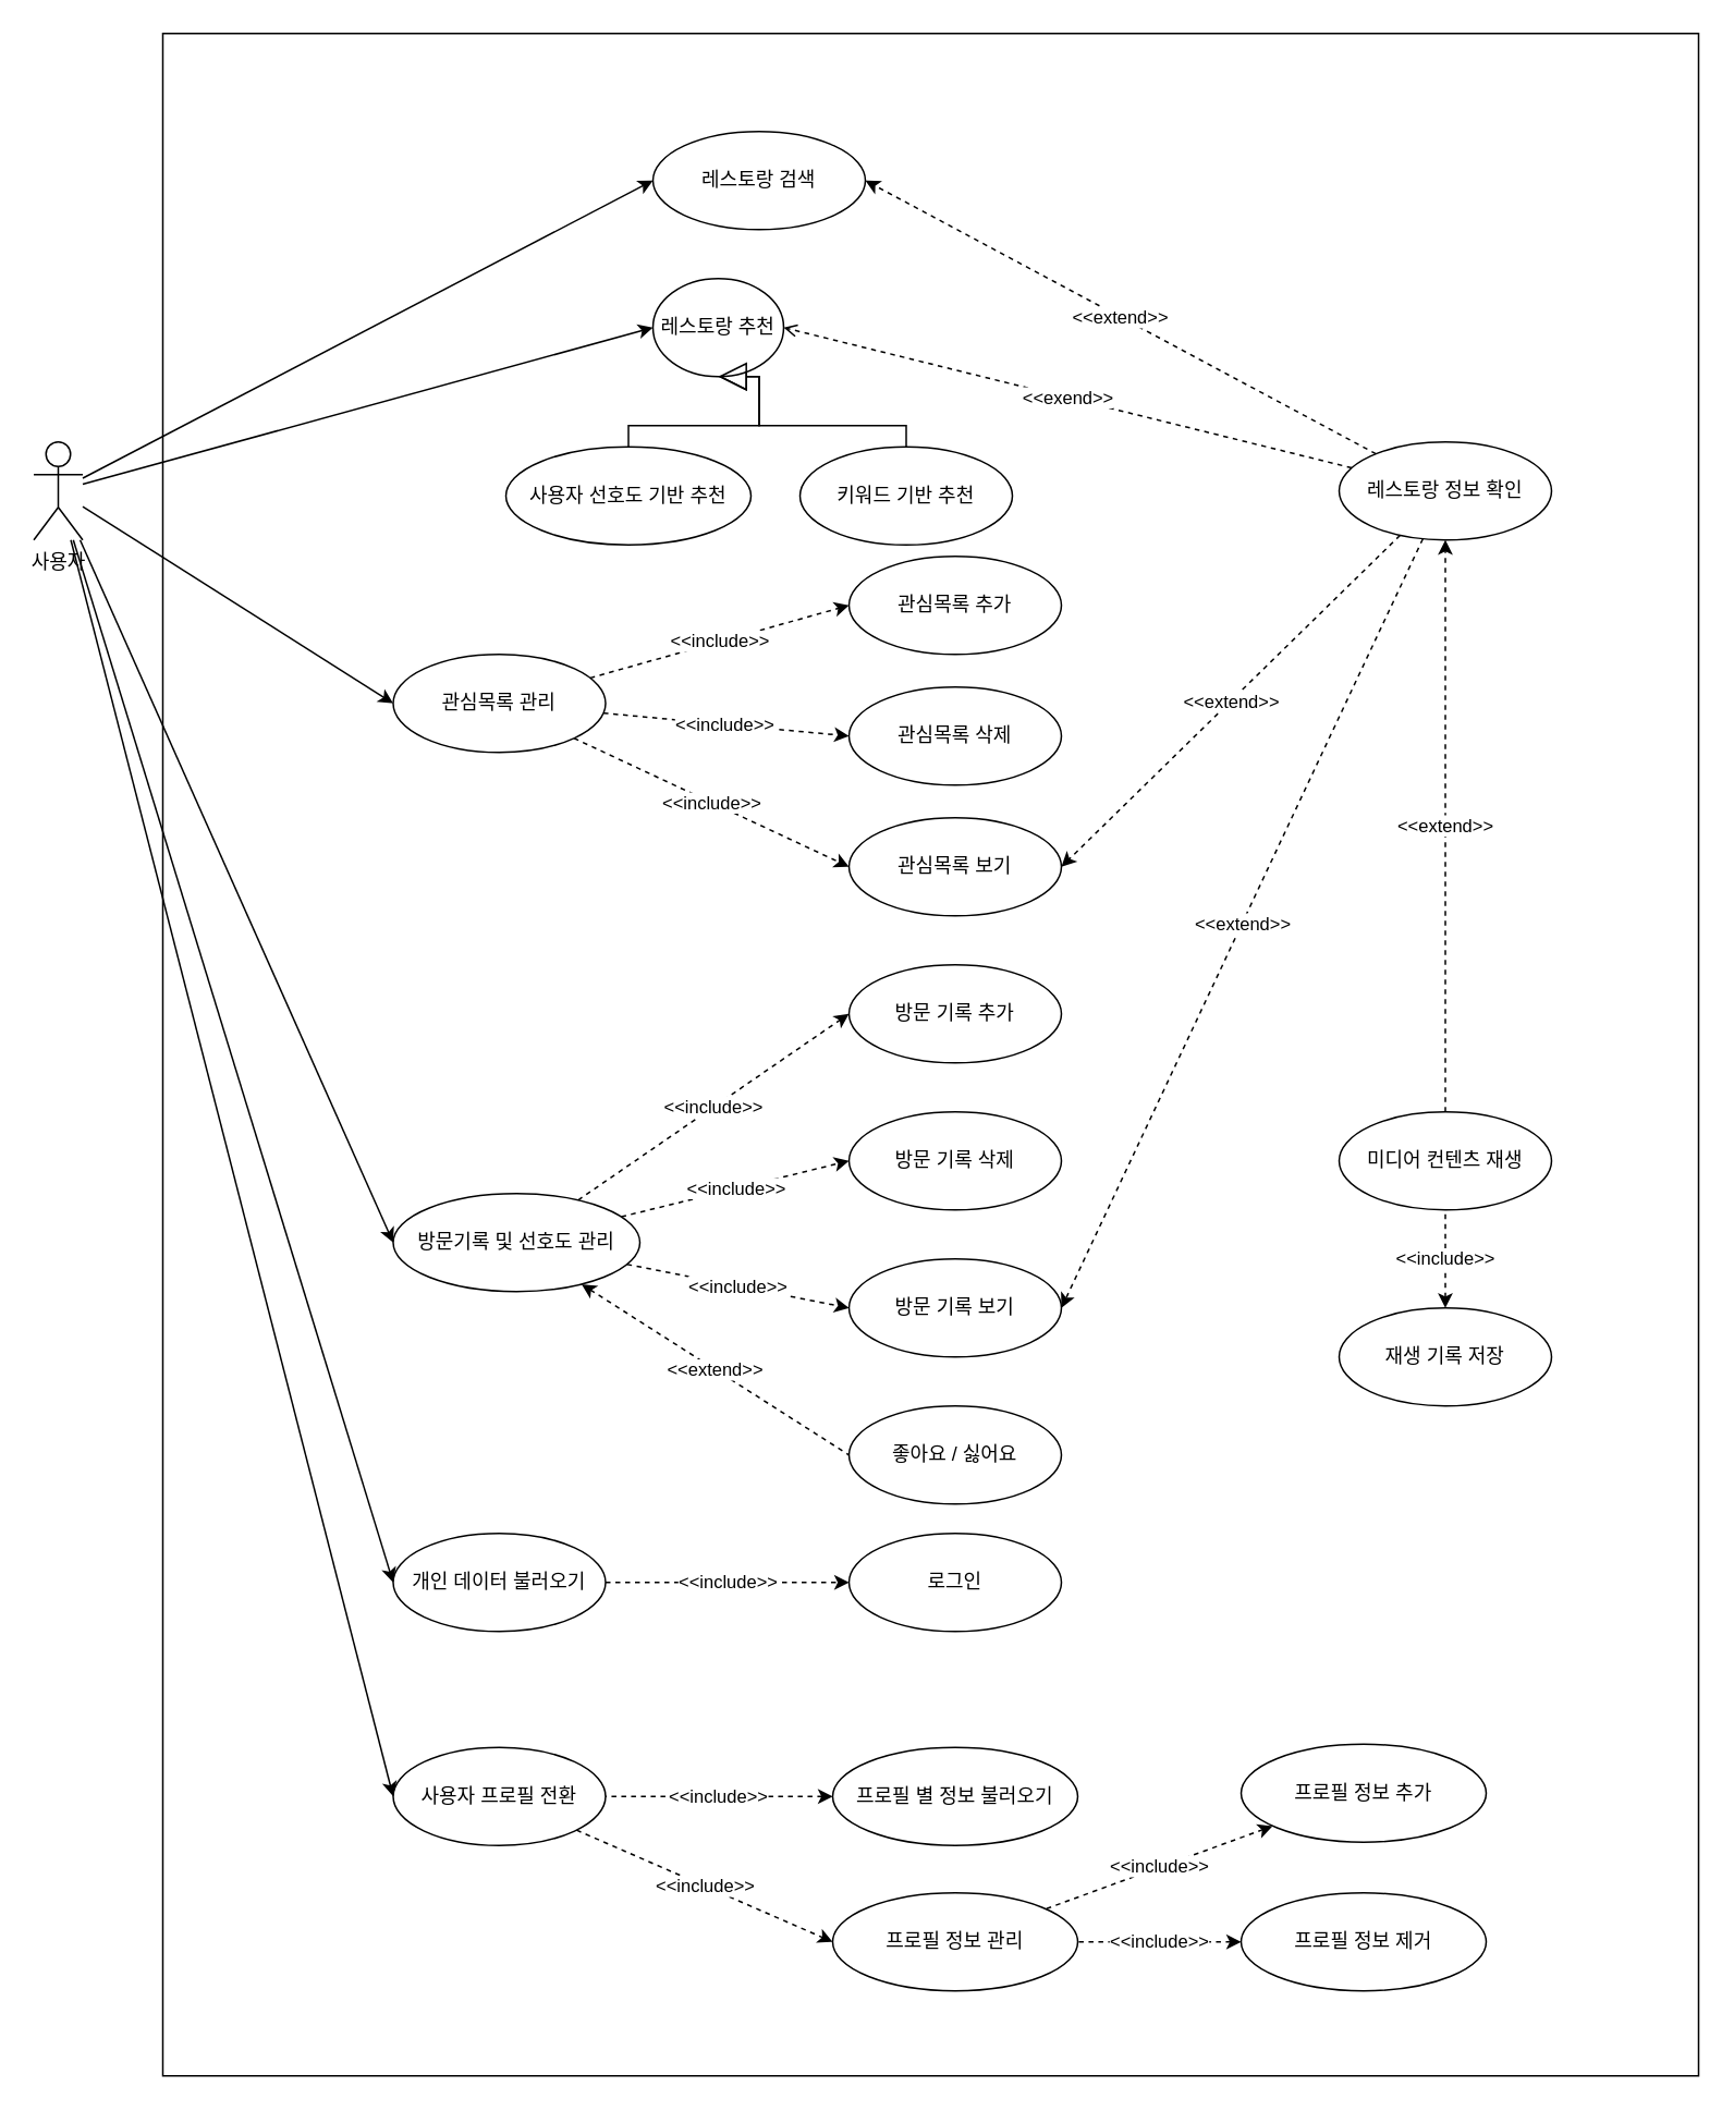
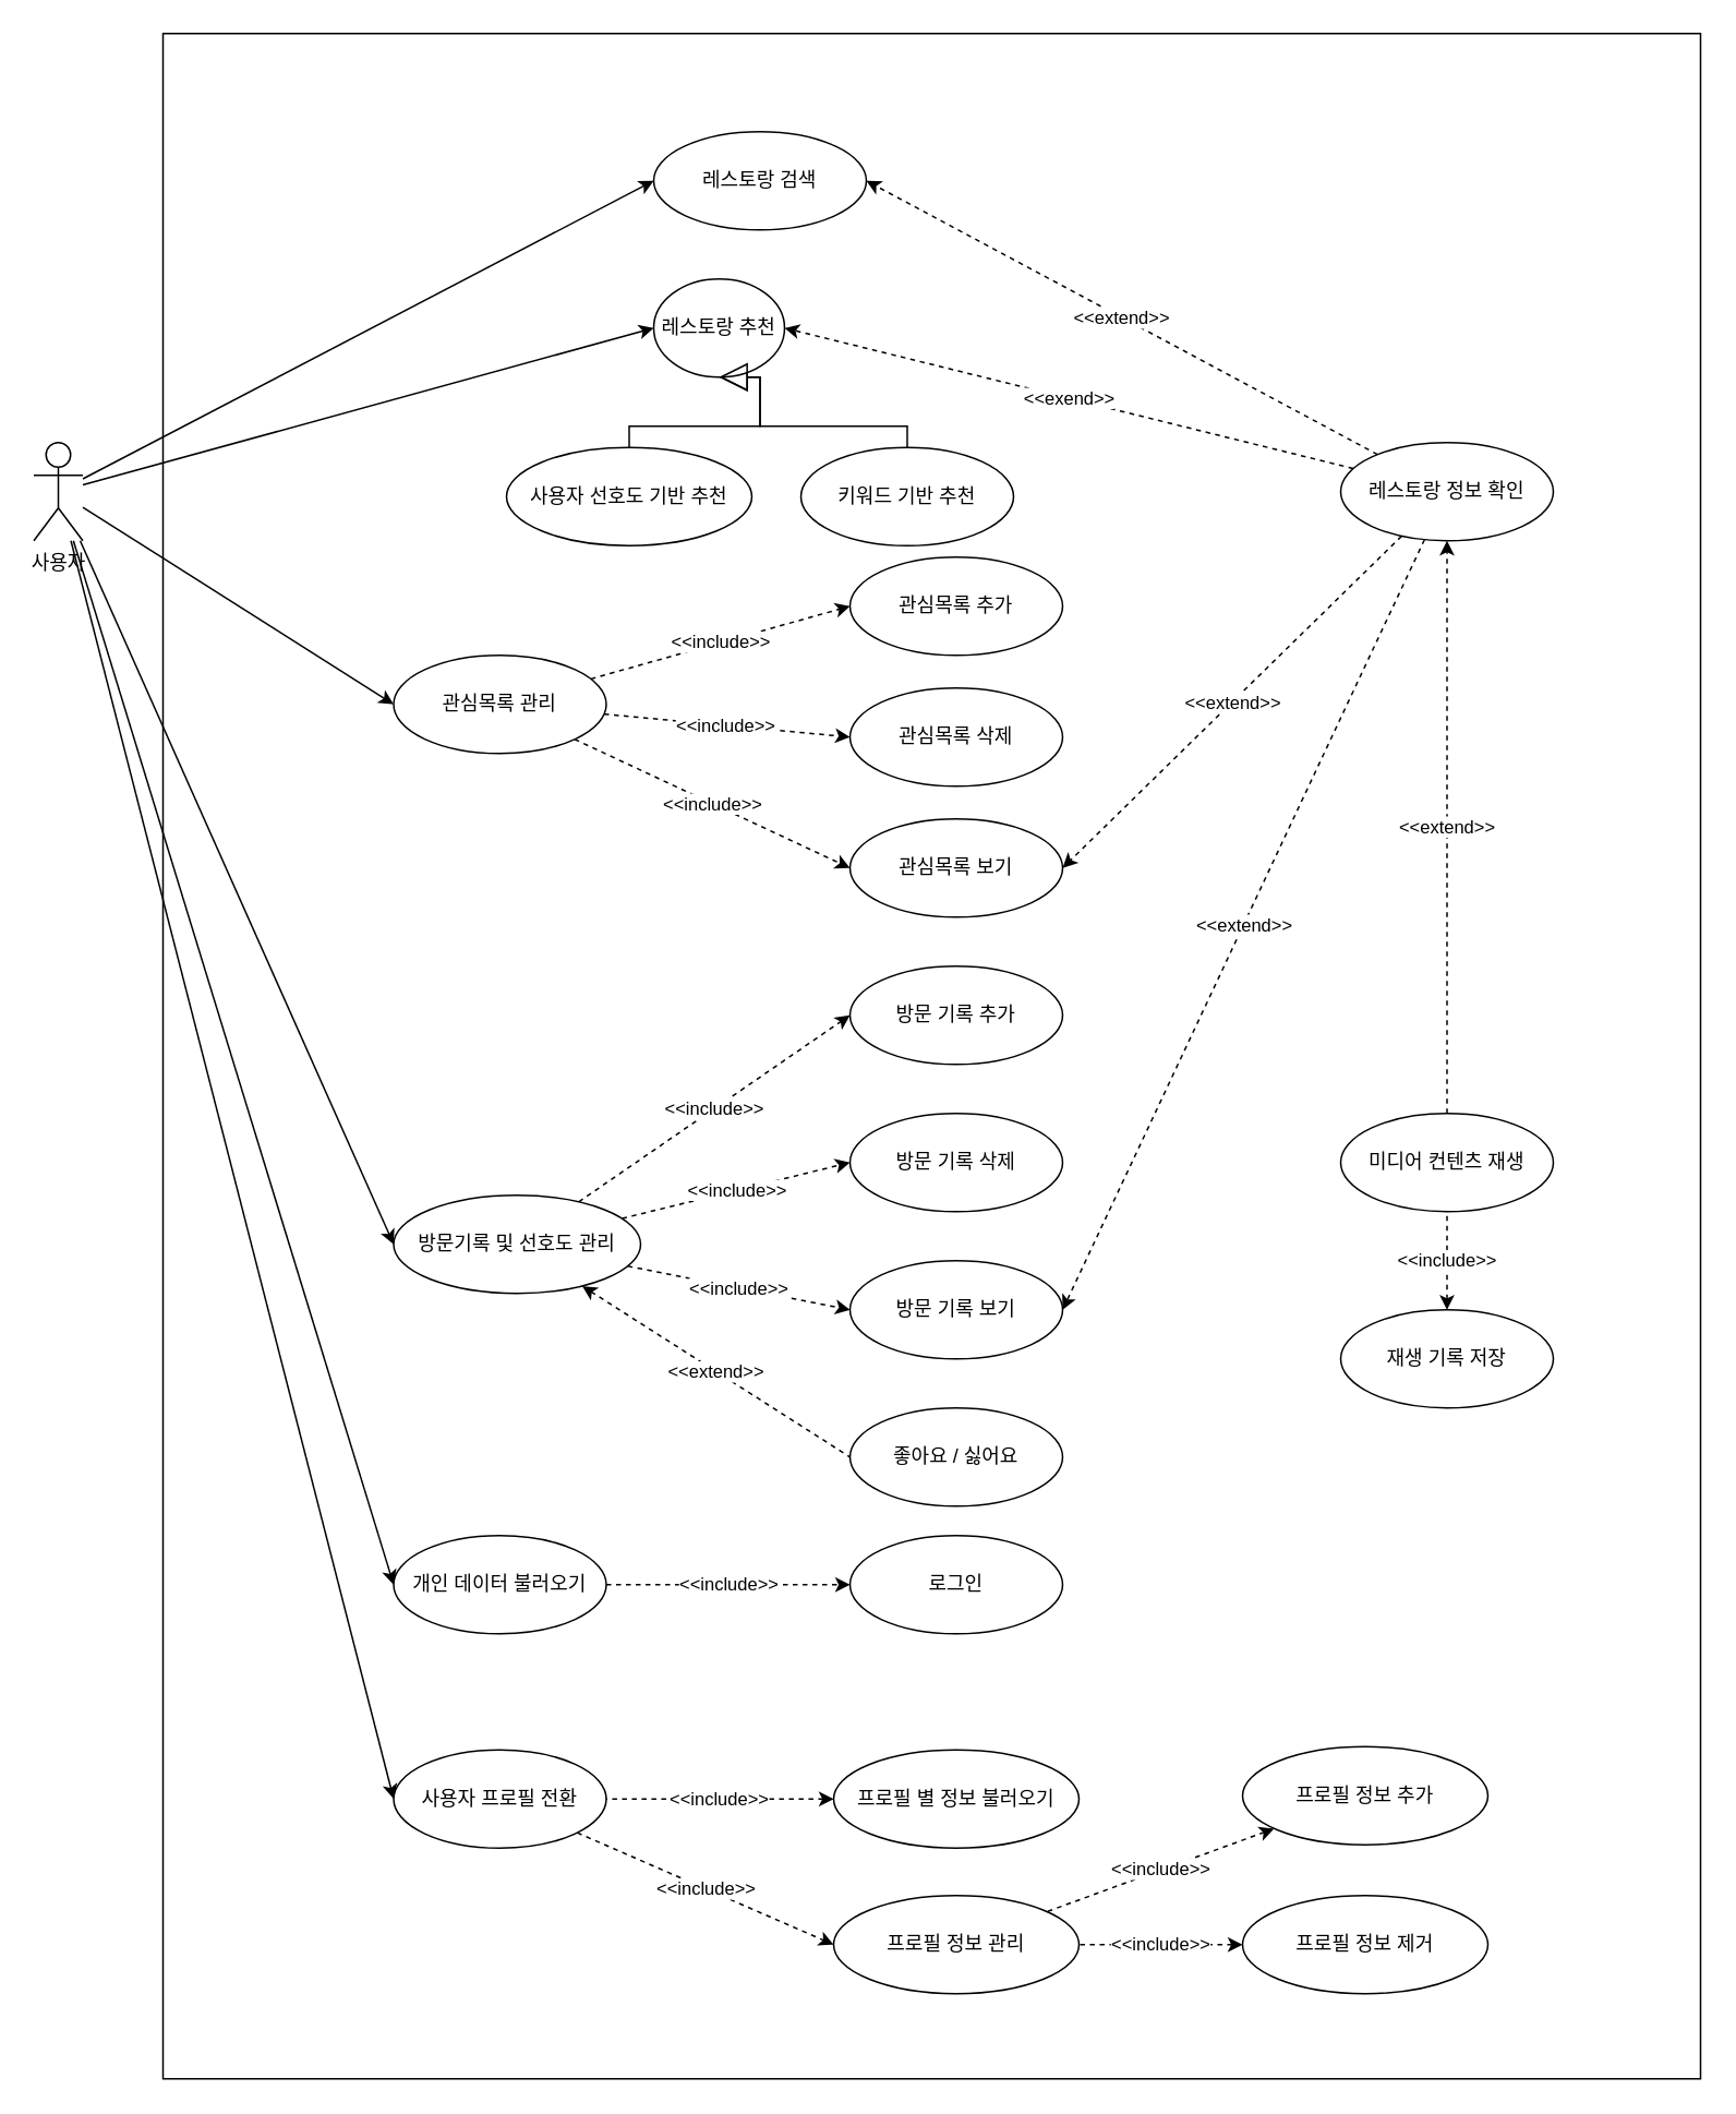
  <mxCell id="0" />
  <mxCell id="1" parent="0" />
  <mxCell id="2" value="" style="rounded=0;whiteSpace=wrap;html=1;" vertex="1" parent="1"><mxGeometry x="99" y="20" width="940" height="1250" as="geometry" /></mxCell>
  <mxCell id="3" value="레스토랑 검색" style="ellipse;whiteSpace=wrap;html=1;" vertex="1" parent="1"><mxGeometry x="399" y="80" width="130" height="60" as="geometry" /></mxCell>
  <mxCell id="4" value="&amp;lt;&amp;lt;extend&amp;gt;&amp;gt;" style="rounded=0;orthogonalLoop=1;jettySize=auto;html=1;entryX=1;entryY=0.5;entryDx=0;entryDy=0;dashed=1;" edge="1" parent="1" source="8" target="31"><mxGeometry relative="1" as="geometry" /></mxCell>
  <mxCell id="5" value="&amp;lt;&amp;lt;extend&amp;gt;&amp;gt;" style="rounded=0;orthogonalLoop=1;jettySize=auto;html=1;entryX=1;entryY=0.5;entryDx=0;entryDy=0;dashed=1;" edge="1" parent="1" source="8" target="3"><mxGeometry relative="1" as="geometry" /></mxCell>
  <mxCell id="6" value="&amp;lt;&amp;lt;extend&amp;gt;&amp;gt;" style="rounded=0;orthogonalLoop=1;jettySize=auto;html=1;entryX=1;entryY=0.5;entryDx=0;entryDy=0;dashed=1;" edge="1" parent="1" source="8" target="25"><mxGeometry relative="1" as="geometry" /></mxCell>
- <mxCell id="7" value="&amp;lt;&amp;lt;exend&amp;gt;&amp;gt;" style="rounded=0;orthogonalLoop=1;jettySize=auto;html=1;entryX=1;entryY=0.5;entryDx=0;entryDy=0;dashed=1;endArrow=open;" edge="1" parent="1" source="8" target="26"><mxGeometry relative="1" as="geometry" /></mxCell>
+ <mxCell id="7" value="&amp;lt;&amp;lt;exend&amp;gt;&amp;gt;" style="rounded=0;orthogonalLoop=1;jettySize=auto;html=1;entryX=1;entryY=0.5;entryDx=0;entryDy=0;dashed=1;" edge="1" parent="1" source="8" target="26"><mxGeometry relative="1" as="geometry" /></mxCell>
  <mxCell id="8" value="레스토랑 정보 확인" style="ellipse;whiteSpace=wrap;html=1;" vertex="1" parent="1"><mxGeometry x="819" y="270" width="130" height="60" as="geometry" /></mxCell>
  <mxCell id="9" style="edgeStyle=orthogonalEdgeStyle;rounded=0;orthogonalLoop=1;jettySize=auto;html=1;entryX=0.5;entryY=1;entryDx=0;entryDy=0;endArrow=block;endFill=0;jumpSize=15;endSize=15;" edge="1" parent="1" source="10" target="26"><mxGeometry relative="1" as="geometry"><Array as="points"><mxPoint x="554" y="260" /><mxPoint x="464" y="260" /></Array></mxGeometry></mxCell>
  <mxCell id="10" value="키워드 기반 추천" style="ellipse;whiteSpace=wrap;html=1;" vertex="1" parent="1"><mxGeometry x="489" y="273" width="130" height="60" as="geometry" /></mxCell>
  <mxCell id="11" value="&amp;lt;&amp;lt;include&amp;gt;&amp;gt;" style="rounded=0;orthogonalLoop=1;jettySize=auto;html=1;entryX=0;entryY=0.5;entryDx=0;entryDy=0;dashed=1;" edge="1" parent="1" source="14" target="23"><mxGeometry relative="1" as="geometry" /></mxCell>
  <mxCell id="12" value="&amp;lt;&amp;lt;include&amp;gt;&amp;gt;" style="rounded=0;orthogonalLoop=1;jettySize=auto;html=1;entryX=0;entryY=0.5;entryDx=0;entryDy=0;dashed=1;" edge="1" parent="1" source="14" target="24"><mxGeometry relative="1" as="geometry" /></mxCell>
  <mxCell id="13" value="&amp;lt;&amp;lt;include&amp;gt;&amp;gt;" style="rounded=0;orthogonalLoop=1;jettySize=auto;html=1;entryX=0;entryY=0.5;entryDx=0;entryDy=0;dashed=1;" edge="1" parent="1" source="14" target="25"><mxGeometry relative="1" as="geometry" /></mxCell>
  <mxCell id="14" value="관심목록 관리" style="ellipse;whiteSpace=wrap;html=1;" vertex="1" parent="1"><mxGeometry x="240" y="400" width="130" height="60" as="geometry" /></mxCell>
  <mxCell id="15" value="&amp;lt;&amp;lt;include&amp;gt;&amp;gt;" style="rounded=0;orthogonalLoop=1;jettySize=auto;html=1;entryX=0;entryY=0.5;entryDx=0;entryDy=0;dashed=1;" edge="1" parent="1" source="19" target="29"><mxGeometry relative="1" as="geometry" /></mxCell>
  <mxCell id="16" value="&amp;lt;&amp;lt;include&amp;gt;&amp;gt;" style="rounded=0;orthogonalLoop=1;jettySize=auto;html=1;entryX=0;entryY=0.5;entryDx=0;entryDy=0;dashed=1;" edge="1" parent="1" source="19" target="30"><mxGeometry relative="1" as="geometry" /></mxCell>
  <mxCell id="17" value="&amp;lt;&amp;lt;include&amp;gt;&amp;gt;" style="rounded=0;orthogonalLoop=1;jettySize=auto;html=1;entryX=0;entryY=0.5;entryDx=0;entryDy=0;dashed=1;" edge="1" parent="1" source="19" target="31"><mxGeometry x="-0.004" relative="1" as="geometry"><mxPoint as="offset" /></mxGeometry></mxCell>
  <mxCell id="18" value="&amp;lt;&amp;lt;extend&amp;gt;&amp;gt;" style="rounded=0;orthogonalLoop=1;jettySize=auto;html=1;entryX=0;entryY=0.5;entryDx=0;entryDy=0;dashed=1;startArrow=classic;startFill=1;endArrow=none;endFill=0;" edge="1" parent="1" source="19" target="32"><mxGeometry relative="1" as="geometry" /></mxCell>
  <mxCell id="19" value="방문기록 및 선호도 관리" style="ellipse;whiteSpace=wrap;html=1;" vertex="1" parent="1"><mxGeometry x="240" y="730" width="151" height="60" as="geometry" /></mxCell>
  <mxCell id="20" value="로그인" style="ellipse;whiteSpace=wrap;html=1;" vertex="1" parent="1"><mxGeometry x="519" y="938" width="130" height="60" as="geometry" /></mxCell>
  <mxCell id="21" value="&amp;lt;&amp;lt;include&amp;gt;&amp;gt;" style="rounded=0;orthogonalLoop=1;jettySize=auto;html=1;entryX=0;entryY=0.5;entryDx=0;entryDy=0;dashed=1;" edge="1" parent="1" source="22" target="49"><mxGeometry relative="1" as="geometry" /></mxCell>
  <mxCell id="22" value="사용자 프로필 전환" style="ellipse;whiteSpace=wrap;html=1;" vertex="1" parent="1"><mxGeometry x="240" y="1069" width="130" height="60" as="geometry" /></mxCell>
  <mxCell id="23" value="관심목록 추가" style="ellipse;whiteSpace=wrap;html=1;" vertex="1" parent="1"><mxGeometry x="519" y="340" width="130" height="60" as="geometry" /></mxCell>
  <mxCell id="24" value="관심목록 삭제" style="ellipse;whiteSpace=wrap;html=1;" vertex="1" parent="1"><mxGeometry x="519" y="420" width="130" height="60" as="geometry" /></mxCell>
  <mxCell id="25" value="관심목록 보기" style="ellipse;whiteSpace=wrap;html=1;" vertex="1" parent="1"><mxGeometry x="519" y="500" width="130" height="60" as="geometry" /></mxCell>
  <mxCell id="26" value="레스토랑 추천" style="ellipse;whiteSpace=wrap;html=1;" vertex="1" parent="1"><mxGeometry x="399" y="170" width="80" height="60" as="geometry" /></mxCell>
  <mxCell id="27" style="edgeStyle=orthogonalEdgeStyle;rounded=0;orthogonalLoop=1;jettySize=auto;html=1;entryX=0.5;entryY=1;entryDx=0;entryDy=0;endArrow=block;endFill=0;endSize=15;" edge="1" parent="1" source="28" target="26"><mxGeometry relative="1" as="geometry"><Array as="points"><mxPoint x="384" y="260" /><mxPoint x="464" y="260" /></Array></mxGeometry></mxCell>
  <mxCell id="28" value="사용자 선호도 기반 추천" style="ellipse;whiteSpace=wrap;html=1;" vertex="1" parent="1"><mxGeometry x="309" y="273" width="150" height="60" as="geometry" /></mxCell>
  <mxCell id="29" value="방문 기록 추가" style="ellipse;whiteSpace=wrap;html=1;" vertex="1" parent="1"><mxGeometry x="519" y="590" width="130" height="60" as="geometry" /></mxCell>
  <mxCell id="30" value="방문 기록 삭제" style="ellipse;whiteSpace=wrap;html=1;" vertex="1" parent="1"><mxGeometry x="519" y="680" width="130" height="60" as="geometry" /></mxCell>
  <mxCell id="31" value="방문 기록 보기" style="ellipse;whiteSpace=wrap;html=1;" vertex="1" parent="1"><mxGeometry x="519" y="770" width="130" height="60" as="geometry" /></mxCell>
  <mxCell id="32" value="좋아요 / 싫어요" style="ellipse;whiteSpace=wrap;html=1;" vertex="1" parent="1"><mxGeometry x="519" y="860" width="130" height="60" as="geometry" /></mxCell>
  <mxCell id="33" value="&amp;lt;&amp;lt;include&amp;gt;&amp;gt;" style="edgeStyle=orthogonalEdgeStyle;rounded=0;orthogonalLoop=1;jettySize=auto;html=1;entryX=0;entryY=0.5;entryDx=0;entryDy=0;dashed=1;" edge="1" parent="1" source="34" target="20"><mxGeometry relative="1" as="geometry" /></mxCell>
  <mxCell id="34" value="개인 데이터 불러오기" style="ellipse;whiteSpace=wrap;html=1;" vertex="1" parent="1"><mxGeometry x="240" y="938" width="130" height="60" as="geometry" /></mxCell>
  <mxCell id="35" style="rounded=0;orthogonalLoop=1;jettySize=auto;html=1;entryX=0;entryY=0.5;entryDx=0;entryDy=0;" edge="1" parent="1" source="41" target="3"><mxGeometry relative="1" as="geometry" /></mxCell>
  <mxCell id="36" style="rounded=0;orthogonalLoop=1;jettySize=auto;html=1;entryX=0;entryY=0.5;entryDx=0;entryDy=0;" edge="1" parent="1" source="41" target="19"><mxGeometry relative="1" as="geometry" /></mxCell>
  <mxCell id="37" style="rounded=0;orthogonalLoop=1;jettySize=auto;html=1;entryX=0;entryY=0.5;entryDx=0;entryDy=0;" edge="1" parent="1" source="41" target="14"><mxGeometry relative="1" as="geometry" /></mxCell>
  <mxCell id="38" style="rounded=0;orthogonalLoop=1;jettySize=auto;html=1;entryX=0;entryY=0.5;entryDx=0;entryDy=0;" edge="1" parent="1" source="41" target="26"><mxGeometry relative="1" as="geometry" /></mxCell>
  <mxCell id="39" style="rounded=0;orthogonalLoop=1;jettySize=auto;html=1;entryX=0;entryY=0.5;entryDx=0;entryDy=0;" edge="1" parent="1" source="41" target="34"><mxGeometry relative="1" as="geometry" /></mxCell>
  <mxCell id="40" style="rounded=0;orthogonalLoop=1;jettySize=auto;html=1;entryX=0;entryY=0.5;entryDx=0;entryDy=0;" edge="1" parent="1" source="41" target="22"><mxGeometry relative="1" as="geometry" /></mxCell>
  <mxCell id="41" value="사용자" style="shape=umlActor;verticalLabelPosition=bottom;verticalAlign=top;html=1;outlineConnect=0;" vertex="1" parent="1"><mxGeometry x="20" y="270" width="30" height="60" as="geometry" /></mxCell>
  <mxCell id="42" value="&amp;lt;&amp;lt;extend&amp;gt;&amp;gt;" style="rounded=0;orthogonalLoop=1;jettySize=auto;html=1;entryX=0.5;entryY=1;entryDx=0;entryDy=0;dashed=1;" edge="1" parent="1" source="43" target="8"><mxGeometry relative="1" as="geometry" /></mxCell>
  <mxCell id="43" value="미디어 컨텐츠 재생" style="ellipse;whiteSpace=wrap;html=1;" vertex="1" parent="1"><mxGeometry x="819" y="680" width="130" height="60" as="geometry" /></mxCell>
  <mxCell id="44" value="&amp;lt;&amp;lt;include&amp;gt;&amp;gt;" style="rounded=0;orthogonalLoop=1;jettySize=auto;html=1;entryX=0.5;entryY=1;entryDx=0;entryDy=0;dashed=1;endArrow=none;endFill=0;startArrow=classic;startFill=1;exitX=0.5;exitY=0;exitDx=0;exitDy=0;" edge="1" parent="1" source="45" target="43"><mxGeometry relative="1" as="geometry"><mxPoint x="839.795" y="801.089" as="sourcePoint" /></mxGeometry></mxCell>
  <mxCell id="45" value="재생 기록 저장" style="ellipse;whiteSpace=wrap;html=1;" vertex="1" parent="1"><mxGeometry x="819" y="800" width="130" height="60" as="geometry" /></mxCell>
  <mxCell id="46" style="edgeStyle=orthogonalEdgeStyle;rounded=0;orthogonalLoop=1;jettySize=auto;html=1;exitX=0.5;exitY=1;exitDx=0;exitDy=0;" edge="1" parent="1"><mxGeometry relative="1" as="geometry"><mxPoint x="815" y="858.82" as="sourcePoint" /><mxPoint x="815" y="858.82" as="targetPoint" /></mxGeometry></mxCell>
  <mxCell id="47" value="&amp;lt;&amp;lt;include&amp;gt;&amp;gt;" style="edgeStyle=orthogonalEdgeStyle;rounded=0;orthogonalLoop=1;jettySize=auto;html=1;entryX=1;entryY=0.5;entryDx=0;entryDy=0;startArrow=classic;startFill=1;endArrow=none;endFill=0;dashed=1;" edge="1" parent="1" source="48" target="22"><mxGeometry relative="1" as="geometry" /></mxCell>
  <mxCell id="48" value="프로필 별 정보 불러오기" style="ellipse;whiteSpace=wrap;html=1;" vertex="1" parent="1"><mxGeometry x="509" y="1069" width="150" height="60" as="geometry" /></mxCell>
  <mxCell id="49" value="프로필 정보 관리" style="ellipse;whiteSpace=wrap;html=1;" vertex="1" parent="1"><mxGeometry x="509" y="1158" width="150" height="60" as="geometry" /></mxCell>
  <mxCell id="50" value="&amp;lt;&amp;lt;include&amp;gt;&amp;gt;" style="rounded=0;orthogonalLoop=1;jettySize=auto;html=1;dashed=1;endArrow=none;endFill=0;startArrow=classic;startFill=1;" edge="1" parent="1" source="51" target="49"><mxGeometry relative="1" as="geometry" /></mxCell>
  <mxCell id="51" value="프로필 정보 추가" style="ellipse;whiteSpace=wrap;html=1;" vertex="1" parent="1"><mxGeometry x="759" y="1067" width="150" height="60" as="geometry" /></mxCell>
  <mxCell id="52" value="&amp;lt;&amp;lt;include&amp;gt;&amp;gt;" style="rounded=0;orthogonalLoop=1;jettySize=auto;html=1;dashed=1;endArrow=none;endFill=0;startArrow=classic;startFill=1;" edge="1" parent="1" source="53" target="49"><mxGeometry relative="1" as="geometry" /></mxCell>
  <mxCell id="53" value="프로필 정보 제거" style="ellipse;whiteSpace=wrap;html=1;" vertex="1" parent="1"><mxGeometry x="759" y="1158" width="150" height="60" as="geometry" /></mxCell>
